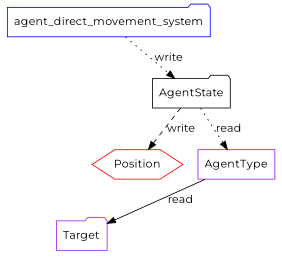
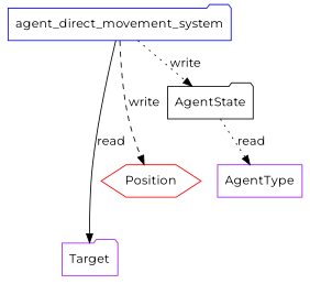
  digraph {
    fontname=Montserrat
    node [color=purple fontname=Montserrat shape=folder]
    edge [fontname=Montserrat style=dotted]
    agent_direct_movement_system [color=blue]
    Position [color=red shape=hexagon]
    Target
    AgentState [color=black]
    AgentType [shape=box]
-   AgentState -> Position [label=write style=dashed]
-   AgentType -> Target [label=read style=solid]
+   agent_direct_movement_system -> Position [label=write style=dashed]
+   agent_direct_movement_system -> Target [label=read style=solid]
    agent_direct_movement_system -> AgentState [label=write]
    AgentState -> AgentType [label=read]
  }
